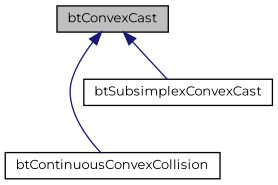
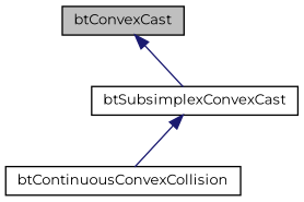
  digraph {
    fontname=Montserrat
    node [color=black fillcolor=white fontname=Montserrat fontsize=10 shape=record style=filled]
    edge [color=midnightblue dir=back fontname=Montserrat fontsize=10 labelfontname=Helvetica labelfontsize=10 style=solid]
    n1 [fillcolor=grey75 fontcolor=black height=0.2 label=btConvexCast width=0.4]
    n2 [height=0.2 label=btContinuousConvexCollision width=0.4]
    n3 [height=0.2 label=btSubsimplexConvexCast width=0.4]
-   n1 -> n2
+   n3 -> n2
    n1 -> n3
  }
